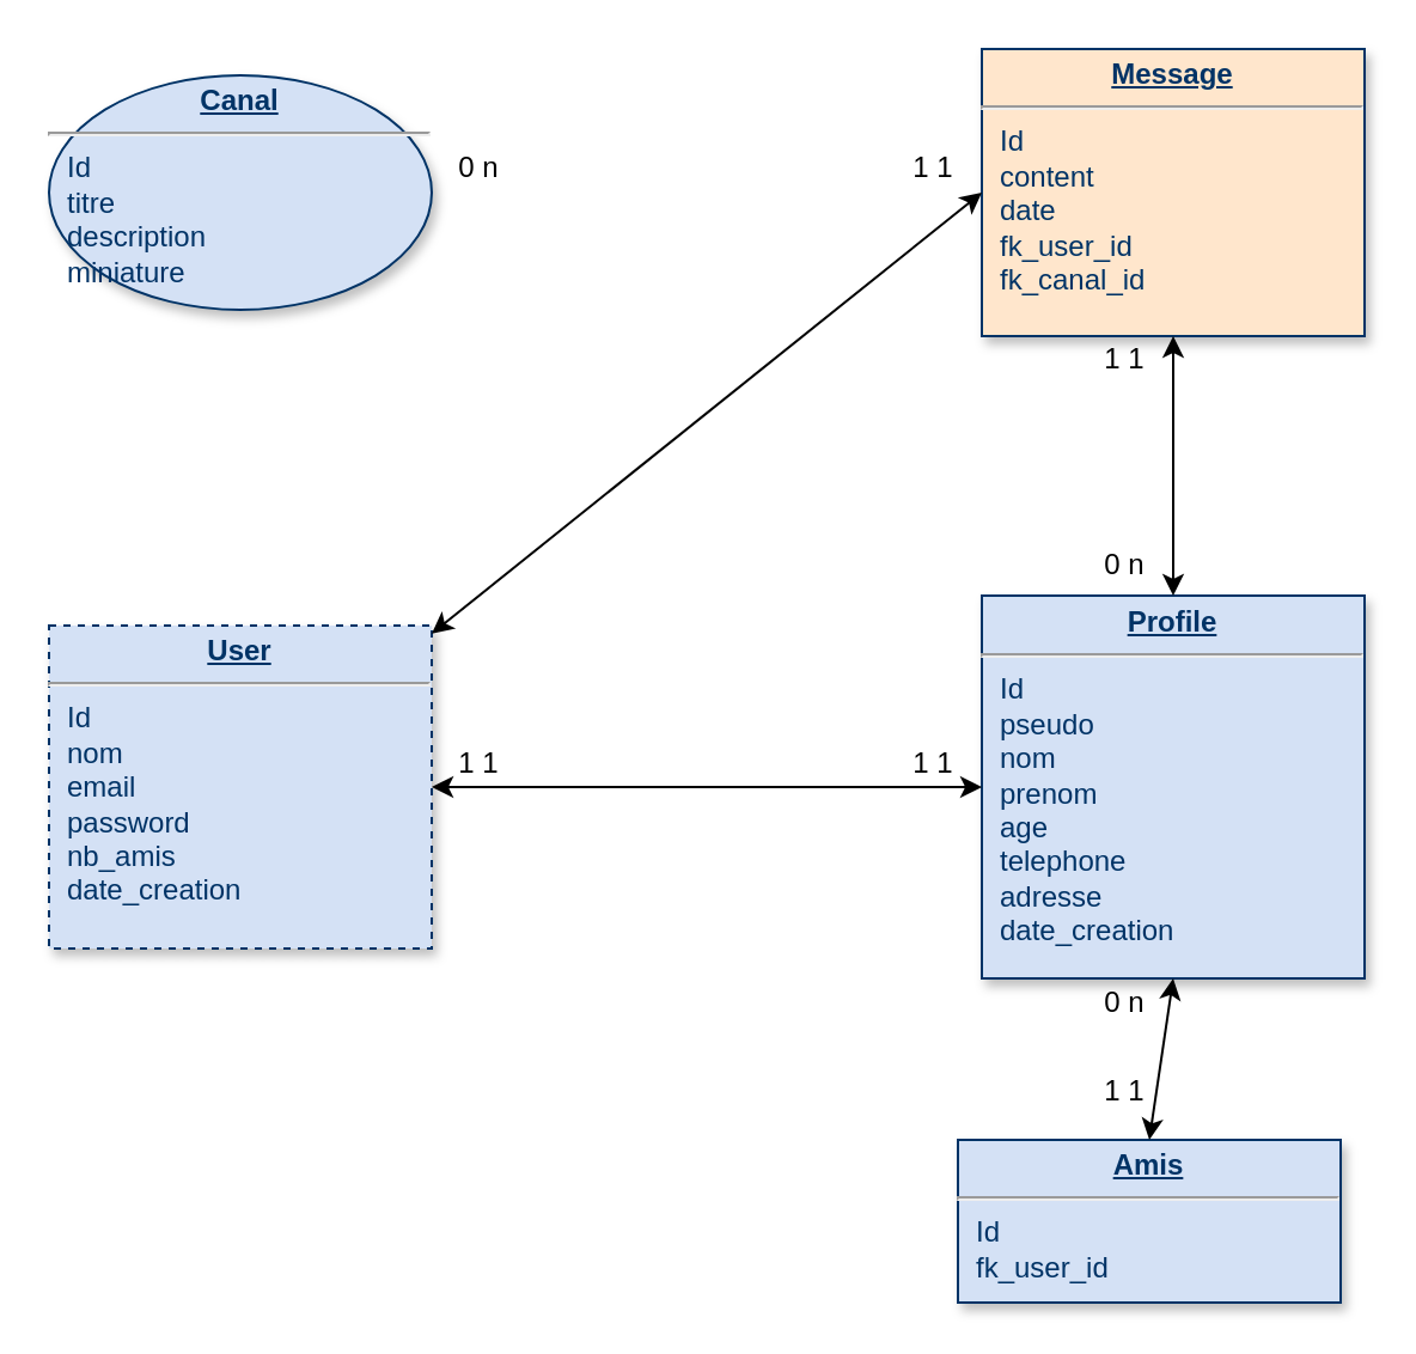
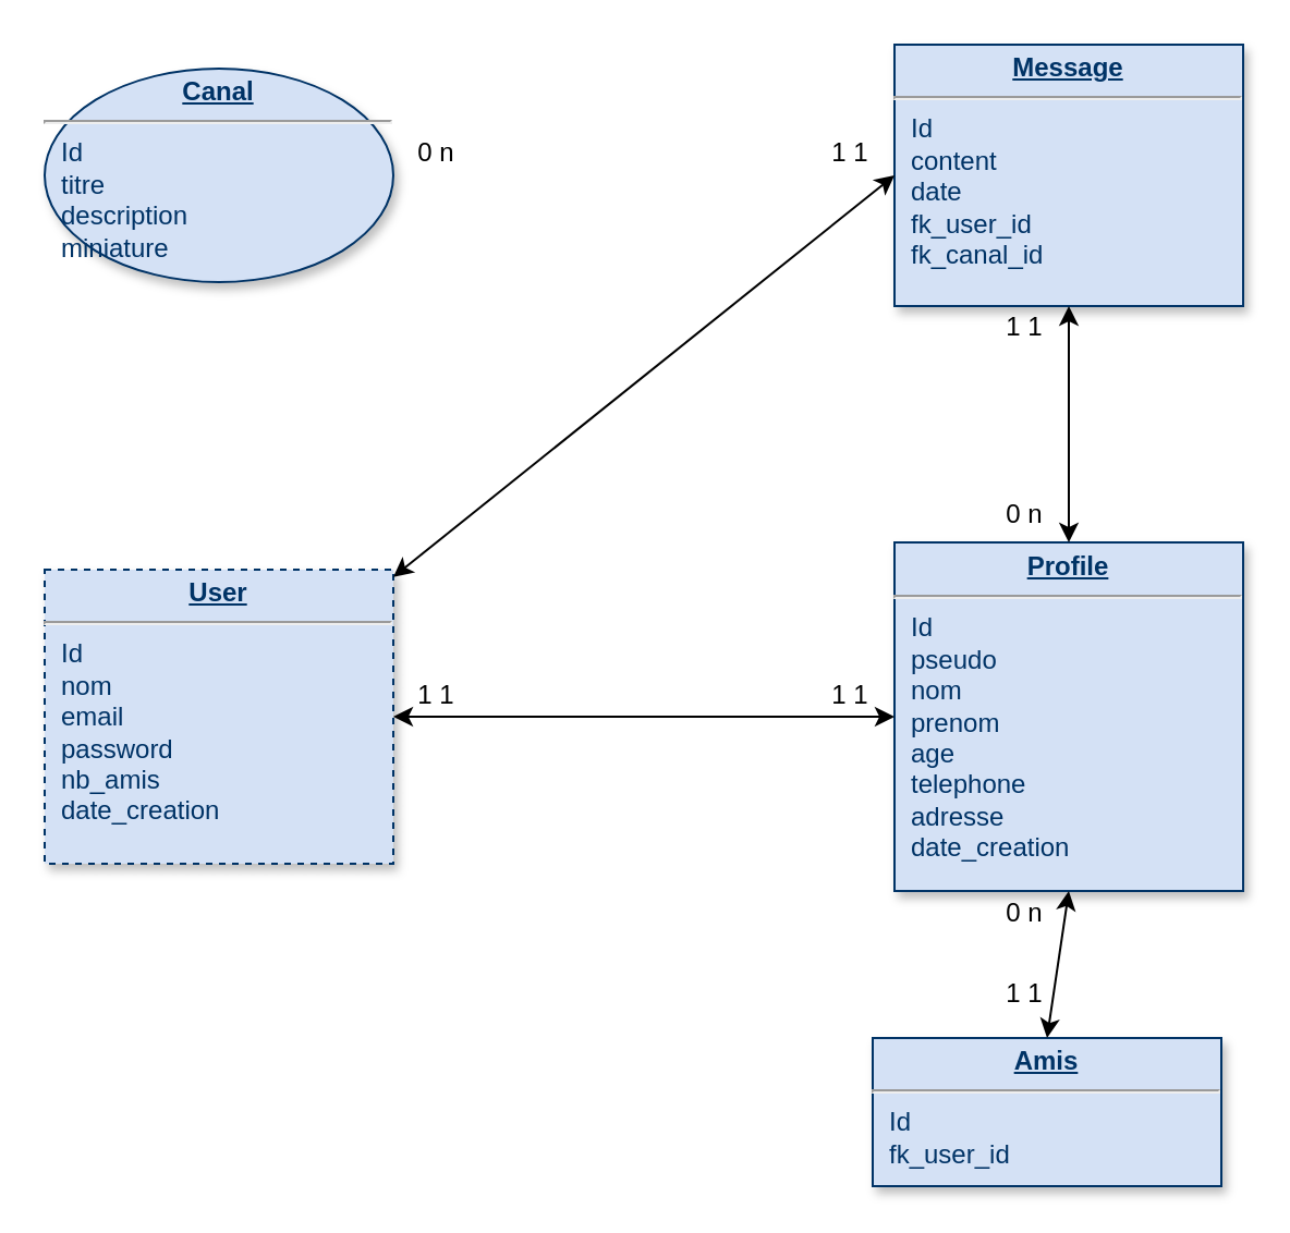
  <mxCell id="0" />
  <mxCell id="1" parent="0" />
  <mxCell id="2" value="&lt;p style=&quot;margin: 0px ; margin-top: 4px ; text-align: center ; text-decoration: underline&quot;&gt;&lt;strong&gt;User&lt;/strong&gt;&lt;/p&gt;&lt;hr&gt;&lt;p style=&quot;margin: 0px ; margin-left: 8px&quot;&gt;Id&lt;/p&gt;&lt;p style=&quot;margin: 0px ; margin-left: 8px&quot;&gt;nom&lt;/p&gt;&lt;p style=&quot;margin: 0px ; margin-left: 8px&quot;&gt;email&lt;/p&gt;&lt;p style=&quot;margin: 0px ; margin-left: 8px&quot;&gt;password&lt;/p&gt;&lt;p style=&quot;margin: 0px ; margin-left: 8px&quot;&gt;nb_amis&lt;br&gt;&lt;/p&gt;&lt;p style=&quot;margin: 0px ; margin-left: 8px&quot;&gt;date_creation&lt;/p&gt;" style="verticalAlign=top;align=left;overflow=fill;fontSize=12;fontFamily=Helvetica;html=1;strokeColor=#003366;shadow=1;fillColor=#D4E1F5;fontColor=#003366;dashed=1;" parent="1" vertex="1"><mxGeometry x="20" y="261" width="160" height="135" as="geometry" /></mxCell>
- <mxCell id="3" value="&lt;p style=&quot;margin: 0px ; margin-top: 4px ; text-align: center ; text-decoration: underline&quot;&gt;&lt;strong&gt;Message&lt;/strong&gt;&lt;/p&gt;&lt;hr&gt;&lt;p style=&quot;margin: 0px ; margin-left: 8px&quot;&gt;Id&lt;/p&gt;&lt;p style=&quot;margin: 0px ; margin-left: 8px&quot;&gt;content&lt;/p&gt;&lt;p style=&quot;margin: 0px ; margin-left: 8px&quot;&gt;date&lt;br&gt;&lt;/p&gt;&lt;p style=&quot;margin: 0px ; margin-left: 8px&quot;&gt;fk_user_id&lt;/p&gt;&lt;p style=&quot;margin: 0px ; margin-left: 8px&quot;&gt;fk_canal_id&lt;/p&gt;" style="verticalAlign=top;align=left;overflow=fill;fontSize=12;fontFamily=Helvetica;html=1;strokeColor=#003366;shadow=1;fillColor=#ffe6cc;fontColor=#003366;" parent="1" vertex="1"><mxGeometry x="410" y="20" width="160" height="120" as="geometry" /></mxCell>
+ <mxCell id="3" value="&lt;p style=&quot;margin: 0px ; margin-top: 4px ; text-align: center ; text-decoration: underline&quot;&gt;&lt;strong&gt;Message&lt;/strong&gt;&lt;/p&gt;&lt;hr&gt;&lt;p style=&quot;margin: 0px ; margin-left: 8px&quot;&gt;Id&lt;/p&gt;&lt;p style=&quot;margin: 0px ; margin-left: 8px&quot;&gt;content&lt;/p&gt;&lt;p style=&quot;margin: 0px ; margin-left: 8px&quot;&gt;date&lt;br&gt;&lt;/p&gt;&lt;p style=&quot;margin: 0px ; margin-left: 8px&quot;&gt;fk_user_id&lt;/p&gt;&lt;p style=&quot;margin: 0px ; margin-left: 8px&quot;&gt;fk_canal_id&lt;/p&gt;" style="verticalAlign=top;align=left;overflow=fill;fontSize=12;fontFamily=Helvetica;html=1;strokeColor=#003366;shadow=1;fillColor=#D4E1F5;fontColor=#003366" parent="1" vertex="1"><mxGeometry x="410" y="20" width="160" height="120" as="geometry" /></mxCell>
  <mxCell id="4" value="&lt;p style=&quot;margin: 0px ; margin-top: 4px ; text-align: center ; text-decoration: underline&quot;&gt;&lt;strong&gt;Profile&lt;br&gt;&lt;/strong&gt;&lt;/p&gt;&lt;hr&gt;&lt;p style=&quot;margin: 0px ; margin-left: 8px&quot;&gt;Id&lt;/p&gt;&lt;p style=&quot;margin: 0px ; margin-left: 8px&quot;&gt;pseudo&lt;br&gt;&lt;/p&gt;&lt;p style=&quot;margin: 0px ; margin-left: 8px&quot;&gt;nom&lt;/p&gt;&lt;p style=&quot;margin: 0px ; margin-left: 8px&quot;&gt;prenom&lt;br&gt;&lt;/p&gt;&lt;p style=&quot;margin: 0px ; margin-left: 8px&quot;&gt;age&lt;br&gt;&lt;/p&gt;&lt;p style=&quot;margin: 0px ; margin-left: 8px&quot;&gt;telephone&lt;/p&gt;&lt;p style=&quot;margin: 0px ; margin-left: 8px&quot;&gt;adresse&lt;/p&gt;&lt;p style=&quot;margin: 0px ; margin-left: 8px&quot;&gt;date_creation&lt;/p&gt;" style="verticalAlign=top;align=left;overflow=fill;fontSize=12;fontFamily=Helvetica;html=1;strokeColor=#003366;shadow=1;fillColor=#D4E1F5;fontColor=#003366" vertex="1" parent="1"><mxGeometry x="410" y="248.5" width="160" height="160" as="geometry" /></mxCell>
  <mxCell id="5" value="&lt;p style=&quot;margin: 0px ; margin-top: 4px ; text-align: center ; text-decoration: underline&quot;&gt;&lt;strong&gt;Canal&lt;/strong&gt;&lt;/p&gt;&lt;hr&gt;&lt;p style=&quot;margin: 0px ; margin-left: 8px&quot;&gt;Id&lt;/p&gt;&lt;p style=&quot;margin: 0px ; margin-left: 8px&quot;&gt;titre&lt;br&gt;&lt;/p&gt;&lt;p style=&quot;margin: 0px ; margin-left: 8px&quot;&gt;description&lt;/p&gt;&lt;p style=&quot;margin: 0px ; margin-left: 8px&quot;&gt;miniature&lt;br&gt;&lt;/p&gt;" style="ellipse;verticalAlign=top;align=left;overflow=fill;fontSize=12;fontFamily=Helvetica;html=1;strokeColor=#003366;shadow=1;fillColor=#D4E1F5;fontColor=#003366;" vertex="1" parent="1"><mxGeometry x="20" y="31" width="160" height="98" as="geometry" /></mxCell>
  <mxCell id="6" value="&lt;p style=&quot;margin: 0px ; margin-top: 4px ; text-align: center ; text-decoration: underline&quot;&gt;&lt;strong&gt;Amis&lt;/strong&gt;&lt;/p&gt;&lt;hr&gt;&lt;p style=&quot;margin: 0px ; margin-left: 8px&quot;&gt;Id&lt;/p&gt;&lt;p style=&quot;margin: 0px ; margin-left: 8px&quot;&gt;fk_user_id&lt;br&gt;&lt;/p&gt;" style="verticalAlign=top;align=left;overflow=fill;fontSize=12;fontFamily=Helvetica;html=1;strokeColor=#003366;shadow=1;fillColor=#D4E1F5;fontColor=#003366" vertex="1" parent="1"><mxGeometry x="400" y="476" width="160" height="68" as="geometry" /></mxCell>
  <mxCell id="7" value="" style="endArrow=classic;startArrow=classic;html=1;entryX=0;entryY=0.5;entryDx=0;entryDy=0;exitX=1;exitY=0.5;exitDx=0;exitDy=0;" edge="1" parent="1" source="2" target="4"><mxGeometry width="50" height="50" relative="1" as="geometry"><mxPoint x="20" y="476" as="sourcePoint" /><mxPoint x="70" y="426" as="targetPoint" /></mxGeometry></mxCell>
  <mxCell id="8" value="" style="endArrow=classic;startArrow=classic;html=1;entryX=0.5;entryY=1;entryDx=0;entryDy=0;exitX=0.5;exitY=0;exitDx=0;exitDy=0;" edge="1" parent="1" source="6" target="4"><mxGeometry width="50" height="50" relative="1" as="geometry"><mxPoint x="20" y="606" as="sourcePoint" /><mxPoint x="70" y="556" as="targetPoint" /></mxGeometry></mxCell>
  <mxCell id="9" value="" style="endArrow=classic;startArrow=classic;html=1;entryX=0.5;entryY=1;entryDx=0;entryDy=0;exitX=0.5;exitY=0;exitDx=0;exitDy=0;" edge="1" parent="1" source="4" target="3"><mxGeometry width="50" height="50" relative="1" as="geometry"><mxPoint x="20" y="606" as="sourcePoint" /><mxPoint x="70" y="556" as="targetPoint" /></mxGeometry></mxCell>
  <mxCell id="10" value="" style="endArrow=classic;startArrow=classic;html=1;exitX=0;exitY=0.5;exitDx=0;exitDy=0;" edge="1" parent="1" source="3" target="2"><mxGeometry width="50" height="50" relative="1" as="geometry"><mxPoint x="20" y="606" as="sourcePoint" /><mxPoint x="70" y="556" as="targetPoint" /></mxGeometry></mxCell>
  <mxCell id="11" value="1 1" style="text;html=1;strokeColor=none;fillColor=none;align=center;verticalAlign=middle;whiteSpace=wrap;rounded=0;" vertex="1" parent="1"><mxGeometry x="450" y="140" width="40" height="20" as="geometry" /></mxCell>
  <mxCell id="12" value="1 1" style="text;html=1;strokeColor=none;fillColor=none;align=center;verticalAlign=middle;whiteSpace=wrap;rounded=0;" vertex="1" parent="1"><mxGeometry x="370" y="60" width="40" height="20" as="geometry" /></mxCell>
  <mxCell id="13" value="0 n" style="text;html=1;strokeColor=none;fillColor=none;align=center;verticalAlign=middle;whiteSpace=wrap;rounded=0;" vertex="1" parent="1"><mxGeometry x="450" y="226" width="40" height="20" as="geometry" /></mxCell>
  <mxCell id="14" value="0 n" style="text;html=1;strokeColor=none;fillColor=none;align=center;verticalAlign=middle;whiteSpace=wrap;rounded=0;" vertex="1" parent="1"><mxGeometry x="180" y="60" width="40" height="20" as="geometry" /></mxCell>
  <mxCell id="15" value="1 1" style="text;html=1;strokeColor=none;fillColor=none;align=center;verticalAlign=middle;whiteSpace=wrap;rounded=0;" vertex="1" parent="1"><mxGeometry x="370" y="308.5" width="40" height="20" as="geometry" /></mxCell>
  <mxCell id="16" value="1 1" style="text;html=1;strokeColor=none;fillColor=none;align=center;verticalAlign=middle;whiteSpace=wrap;rounded=0;" vertex="1" parent="1"><mxGeometry x="180" y="308.5" width="40" height="20" as="geometry" /></mxCell>
  <mxCell id="17" value="0 n" style="text;html=1;strokeColor=none;fillColor=none;align=center;verticalAlign=middle;whiteSpace=wrap;rounded=0;" vertex="1" parent="1"><mxGeometry x="450" y="408.5" width="40" height="20" as="geometry" /></mxCell>
  <mxCell id="18" value="1 1" style="text;html=1;strokeColor=none;fillColor=none;align=center;verticalAlign=middle;whiteSpace=wrap;rounded=0;" vertex="1" parent="1"><mxGeometry x="450" y="446" width="40" height="20" as="geometry" /></mxCell>
